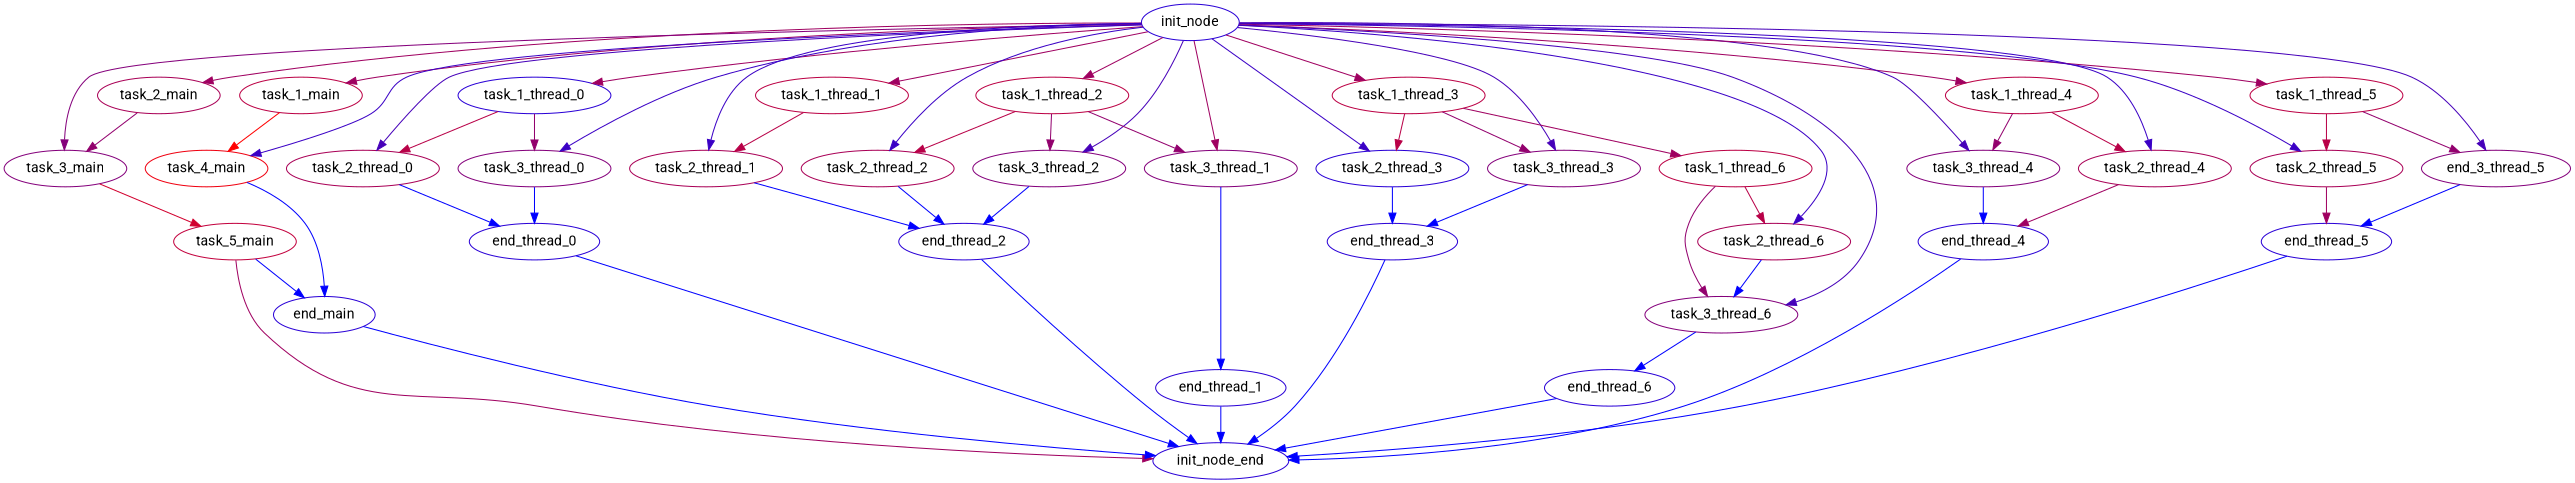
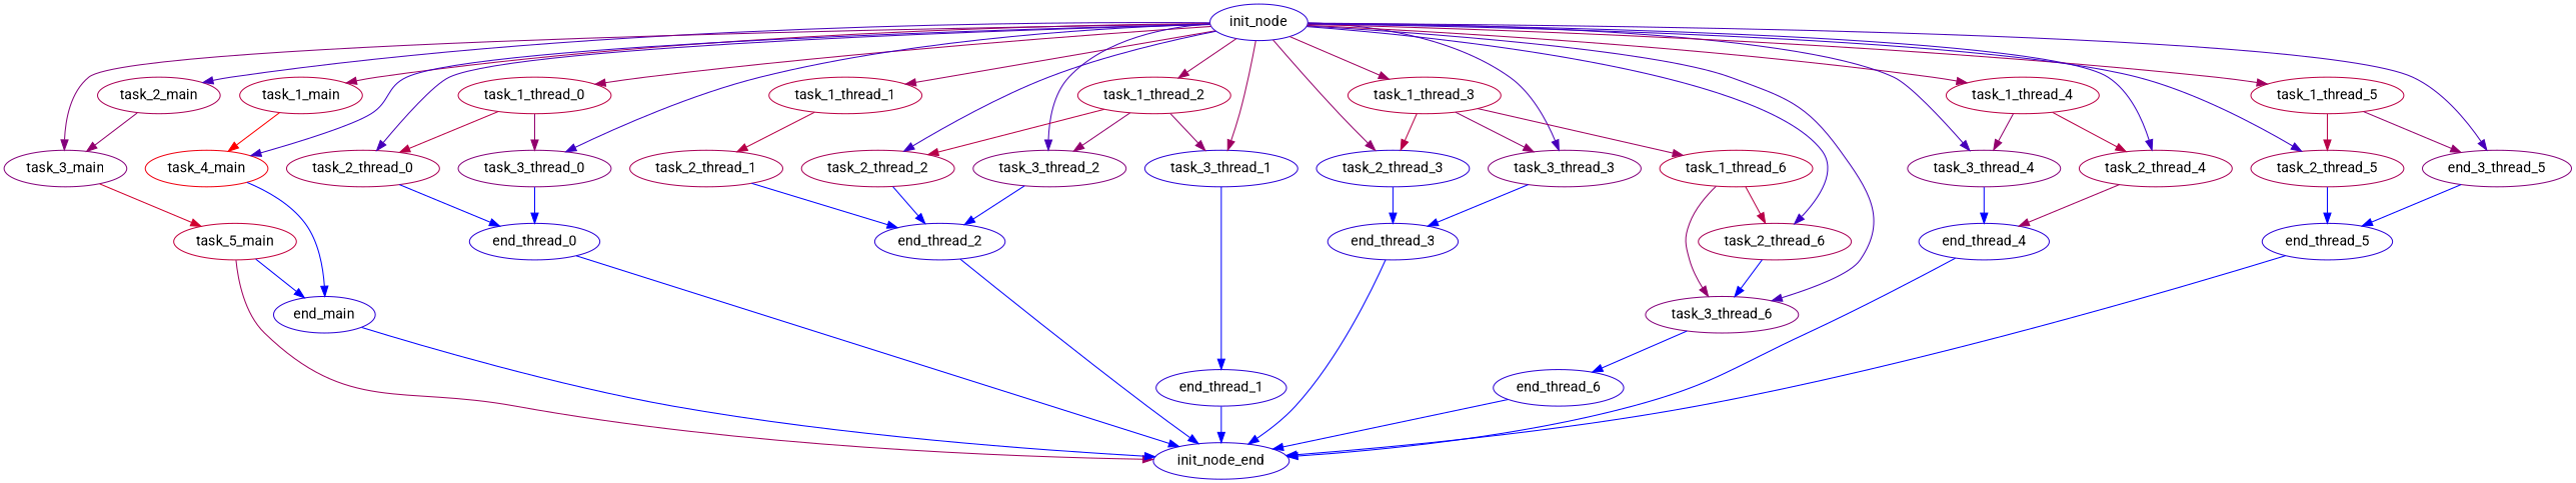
  digraph {
    fontname=Roboto
    node [color="#2900D6" fontname=Roboto]
    edge [color="#0000FF" fontname=Roboto]
    task_1_main [color="#BB0044"]
    init_node
    task_2_main [color="#A90056"]
    task_3_main [color="#84007B"]
    task_4_main [color="#EF0010"]
-   task_1_thread_0
+   task_1_thread_0 [color="#BB0044"]
    task_2_thread_0 [color="#A90056"]
    task_3_thread_0 [color="#84007B"]
    task_1_thread_1 [color="#BB0044"]
    task_2_thread_1 [color="#A90056"]
-   task_3_thread_1 [color="#84007B"]
+   task_3_thread_1
    task_1_thread_2 [color="#BB0044"]
    task_2_thread_2 [color="#A90056"]
    task_3_thread_2 [color="#84007B"]
    task_1_thread_3 [color="#BB0044"]
    task_2_thread_3
    task_3_thread_3 [color="#84007B"]
    task_1_thread_4 [color="#BB0044"]
    task_2_thread_4 [color="#A90056"]
    task_3_thread_4 [color="#84007B"]
    task_1_thread_5 [color="#BB0044"]
    task_2_thread_5 [color="#A90056"]
    n23 [color="#84007B" label=end_3_thread_5]
    task_2_thread_6 [color="#A90056"]
    task_3_thread_6 [color="#84007B"]
    task_5_main [color="#C2003D"]
    end_main
    end_thread_0
    end_thread_2
    end_thread_1
    task_1_thread_6 [color="#BB0044"]
    end_thread_3
    end_thread_4
    end_thread_5
    end_thread_6
    init_node_end
    task_1_main -> task_4_main [color="#FF0000"]
    init_node -> task_1_main [color="#9F0060"]
-   init_node -> task_2_main [color="#9F0060"]
+   init_node -> task_2_main [color="#4600B9"]
    init_node -> task_3_main [color="#84007B"]
    init_node -> task_4_main [color="#3A00C5"]
    init_node -> task_1_thread_0 [color="#9F0060"]
    init_node -> task_2_thread_0 [color="#4600B9"]
    init_node -> task_3_thread_0 [color="#3A00C5"]
    init_node -> task_1_thread_1 [color="#9F0060"]
-   init_node -> task_2_thread_1 [color="#3A00C5"]
    init_node -> task_3_thread_1 [color="#9F0060"]
    init_node -> task_1_thread_2 [color="#9F0060"]
    init_node -> task_2_thread_2 [color="#3A00C5"]
    init_node -> task_3_thread_2 [color="#4600B9"]
    init_node -> task_1_thread_3 [color="#9F0060"]
-   init_node -> task_2_thread_3 [color="#3A00C5"]
+   init_node -> task_2_thread_3 [color="#92006D"]
    init_node -> task_3_thread_3 [color="#4600B9"]
    init_node -> task_1_thread_4 [color="#9F0060"]
    init_node -> task_2_thread_4 [color="#3A00C5"]
    init_node -> task_3_thread_4 [color="#4600B9"]
    init_node -> task_1_thread_5 [color="#9F0060"]
    init_node -> task_2_thread_5 [color="#3A00C5"]
    init_node -> n23 [color="#4600B9"]
    init_node -> task_2_thread_6 [color="#3A00C5"]
    init_node -> task_3_thread_6 [color="#4600B9"]
    task_2_main -> task_3_main [color="#92006D"]
    task_3_main -> task_5_main [color="#D1002E"]
    task_4_main -> end_main
    task_1_thread_0 -> task_2_thread_0 [color="#B80047"]
    task_1_thread_0 -> task_3_thread_0 [color="#92006D"]
    task_2_thread_0 -> end_thread_0
    task_3_thread_0 -> end_thread_0
    task_1_thread_1 -> task_2_thread_1 [color="#B80047"]
    task_2_thread_1 -> end_thread_2
    task_3_thread_1 -> end_thread_1
    task_1_thread_2 -> task_3_thread_1 [color="#92006D"]
    task_1_thread_2 -> task_2_thread_2 [color="#B80047"]
    task_1_thread_2 -> task_3_thread_2 [color="#92006D"]
    task_2_thread_2 -> end_thread_2
    task_3_thread_2 -> end_thread_2
    task_1_thread_3 -> task_2_thread_3 [color="#B80047"]
    task_1_thread_3 -> task_3_thread_3 [color="#92006D"]
    task_1_thread_3 -> task_1_thread_6 [color="#9F0060"]
    task_2_thread_3 -> end_thread_3
    task_3_thread_3 -> end_thread_3
    task_1_thread_4 -> task_2_thread_4 [color="#B80047"]
    task_1_thread_4 -> task_3_thread_4 [color="#92006D"]
    task_2_thread_4 -> end_thread_4 [color="#9F0060"]
    task_3_thread_4 -> end_thread_4
    task_1_thread_5 -> task_2_thread_5 [color="#B80047"]
    task_1_thread_5 -> n23 [color="#92006D"]
-   task_2_thread_5 -> end_thread_5 [color="#9F0060"]
+   task_2_thread_5 -> end_thread_5
    n23 -> end_thread_5
    task_2_thread_6 -> task_3_thread_6
    task_3_thread_6 -> end_thread_6
    task_5_main -> end_main
    task_5_main -> init_node_end [color="#9F0060"]
    end_main -> init_node_end
    end_thread_0 -> init_node_end
    end_thread_2 -> init_node_end
    end_thread_1 -> init_node_end
    task_1_thread_6 -> task_2_thread_6 [color="#B80047"]
    task_1_thread_6 -> task_3_thread_6 [color="#92006D"]
    end_thread_3 -> init_node_end
    end_thread_4 -> init_node_end
    end_thread_5 -> init_node_end
    end_thread_6 -> init_node_end
  }
